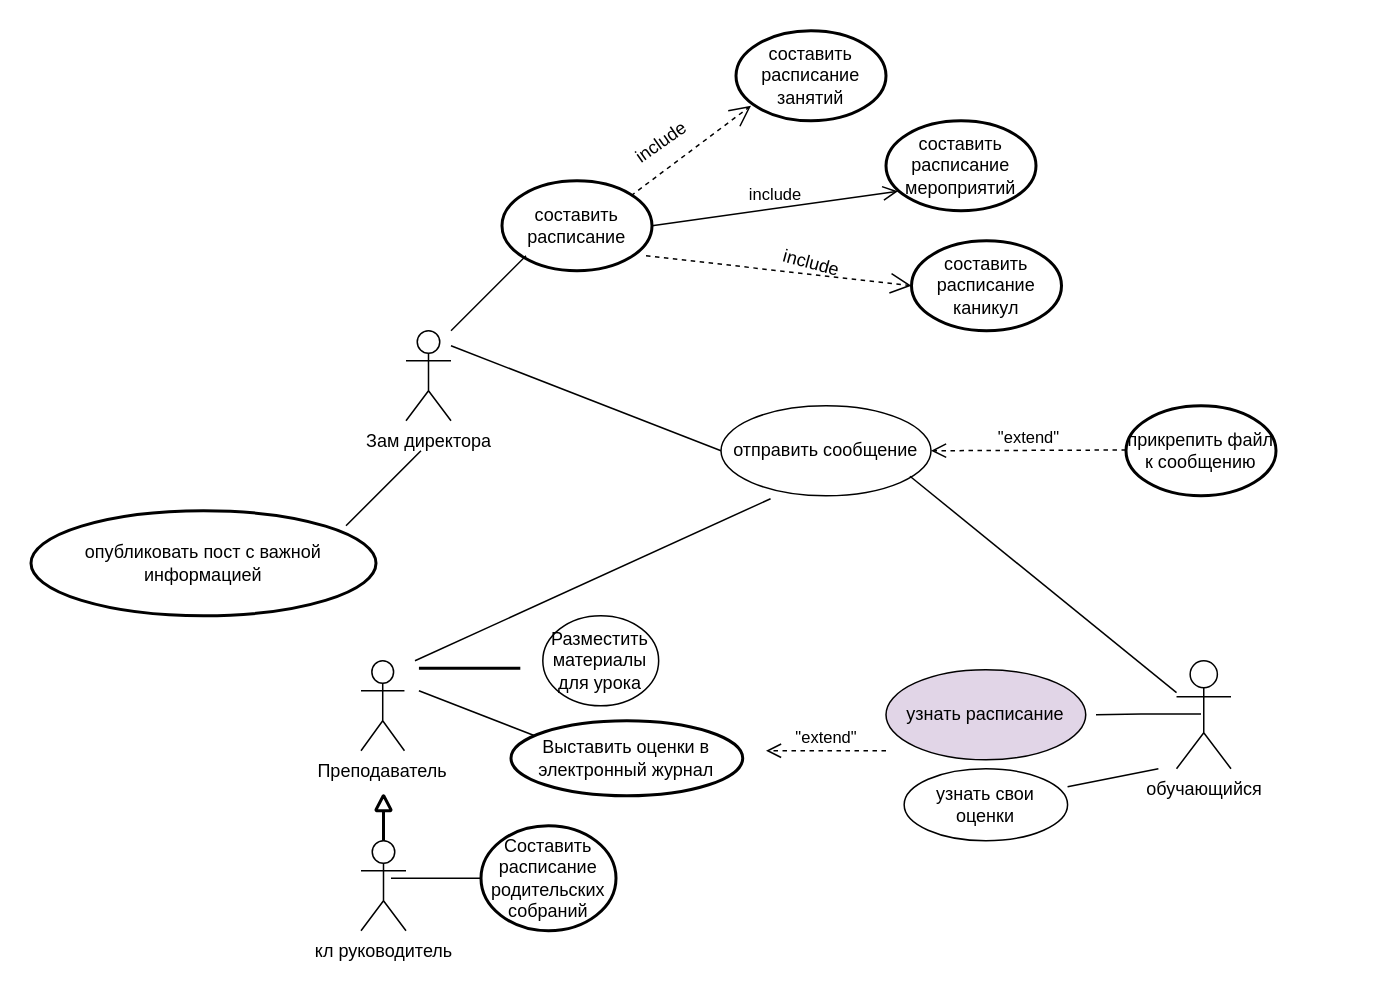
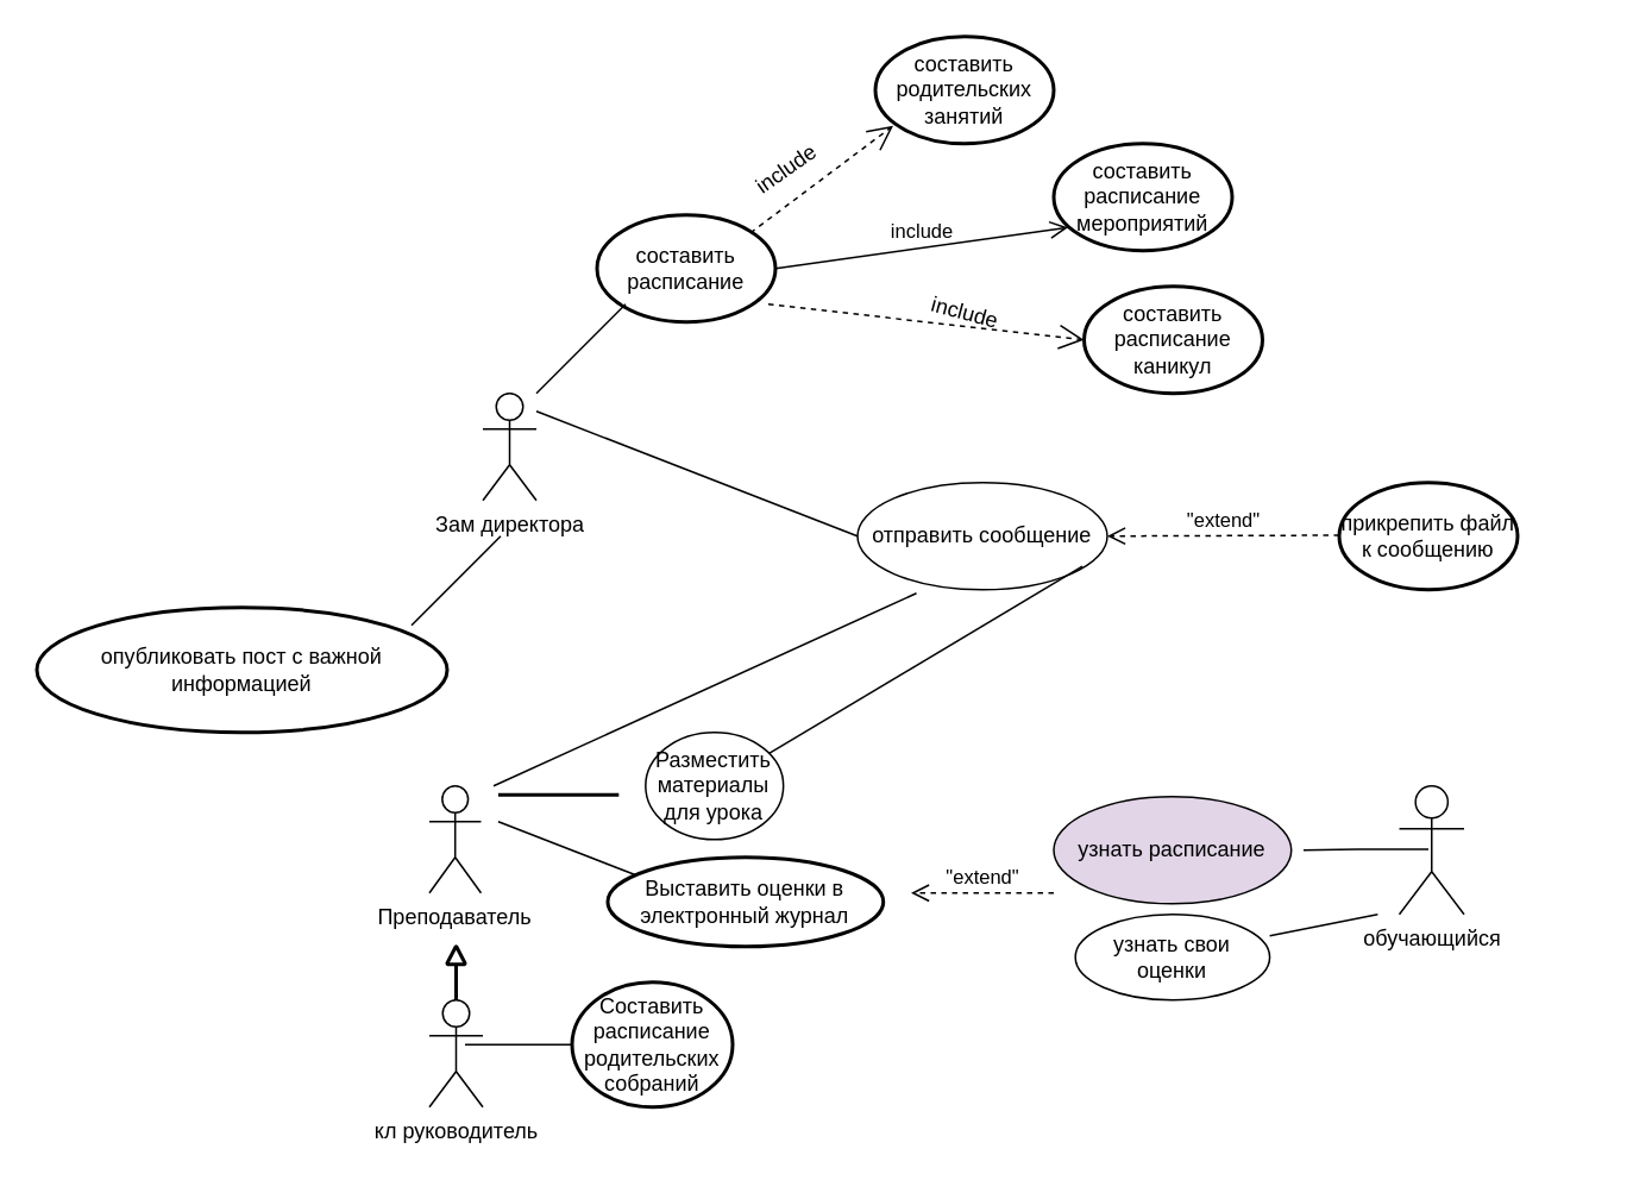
  <mxCell id="0" />
  <mxCell id="1" parent="0" />
  <mxCell id="2" value="" style="group" vertex="1" connectable="0" parent="1"><mxGeometry x="150" y="230" width="743" height="420" as="geometry" /></mxCell>
  <mxCell id="3" value="" style="group" vertex="1" connectable="0" parent="2"><mxGeometry x="60" y="150" width="640" height="270" as="geometry" /></mxCell>
  <mxCell id="4" value="&quot;extend&quot;" style="html=1;verticalAlign=bottom;endArrow=open;dashed=1;endSize=8;curved=0;rounded=0;" edge="1" parent="3"><mxGeometry relative="1" as="geometry"><mxPoint x="380" y="120" as="sourcePoint" /><mxPoint x="300" y="120" as="targetPoint" /><Array as="points"><mxPoint x="380" y="120" /></Array></mxGeometry></mxCell>
  <mxCell id="5" value="Преподаватель" style="shape=umlActor;verticalLabelPosition=bottom;verticalAlign=top;html=1;" vertex="1" parent="3"><mxGeometry x="30" y="60" width="28.966" height="60" as="geometry" /></mxCell>
  <mxCell id="6" value="Выставить оценки в электронный журнал" style="strokeWidth=2;html=1;shape=mxgraph.flowchart.start_1;whiteSpace=wrap;" vertex="1" parent="3"><mxGeometry x="130.002" y="100" width="154.483" height="50" as="geometry" /></mxCell>
  <mxCell id="7" value="" style="endArrow=none;html=1;rounded=0;" edge="1" parent="3"><mxGeometry width="50" height="50" relative="1" as="geometry"><mxPoint x="68.621" y="80" as="sourcePoint" /><mxPoint x="145.862" y="110" as="targetPoint" /></mxGeometry></mxCell>
  <mxCell id="8" value="Разместить материалы для урока" style="ellipse;whiteSpace=wrap;html=1;container=0;" vertex="1" parent="3"><mxGeometry x="151.21" y="30" width="77.241" height="60" as="geometry" /></mxCell>
  <mxCell id="9" value="" style="line;strokeWidth=2;html=1;" vertex="1" parent="3"><mxGeometry x="68.621" y="60" width="67.586" height="10" as="geometry" /></mxCell>
  <mxCell id="10" value="" style="group" vertex="1" connectable="0" parent="3"><mxGeometry x="380" y="60" width="230" height="120" as="geometry" /></mxCell>
  <mxCell id="11" value="" style="group" vertex="1" connectable="0" parent="10"><mxGeometry width="230" height="72" as="geometry" /></mxCell>
  <mxCell id="12" value="узнать расписание" style="ellipse;whiteSpace=wrap;html=1;fillColor=#e1d5e7;" vertex="1" parent="11"><mxGeometry y="6" width="133.158" height="60" as="geometry" /></mxCell>
  <mxCell id="13" value="" style="group" vertex="1" connectable="0" parent="11"><mxGeometry x="133.158" width="96.842" height="72" as="geometry" /></mxCell>
  <mxCell id="14" value="" style="group" vertex="1" connectable="0" parent="13"><mxGeometry x="60.526" width="36.316" height="72" as="geometry" /></mxCell>
  <mxCell id="15" value="обучающийся" style="shape=umlActor;verticalLabelPosition=bottom;verticalAlign=top;html=1;" vertex="1" parent="14"><mxGeometry width="36.316" height="72" as="geometry" /></mxCell>
  <mxCell id="16" value="" style="endArrow=none;html=1;rounded=0;" edge="1" parent="13"><mxGeometry relative="1" as="geometry"><mxPoint x="6.842" y="36" as="sourcePoint" /><mxPoint x="76.842" y="35.58" as="targetPoint" /><Array as="points"><mxPoint x="36.842" y="35.58" /></Array></mxGeometry></mxCell>
  <mxCell id="17" value="" style="endArrow=none;html=1;rounded=0;" edge="1" parent="11"><mxGeometry width="50" height="50" relative="1" as="geometry"><mxPoint x="121.053" y="84" as="sourcePoint" /><mxPoint x="181.579" y="72" as="targetPoint" /></mxGeometry></mxCell>
  <mxCell id="18" value="узнать свои оценки" style="ellipse;whiteSpace=wrap;html=1;" vertex="1" parent="10"><mxGeometry x="12.105" y="72" width="108.947" height="48" as="geometry" /></mxCell>
  <mxCell id="19" value="" style="endArrow=none;html=1;rounded=0;entryX=0.236;entryY=1.033;entryDx=0;entryDy=0;entryPerimeter=0;" edge="1" parent="3" target="27"><mxGeometry width="50" height="50" relative="1" as="geometry"><mxPoint x="66" y="60" as="sourcePoint" /><mxPoint x="156" y="-30" as="targetPoint" /></mxGeometry></mxCell>
  <mxCell id="20" value="" style="group" vertex="1" connectable="0" parent="3"><mxGeometry x="30" y="150" width="200" height="90" as="geometry" /></mxCell>
  <mxCell id="21" value="Составить расписание родительских собраний" style="strokeWidth=2;html=1;shape=mxgraph.flowchart.start_1;whiteSpace=wrap;" vertex="1" parent="20"><mxGeometry x="80" y="20" width="90" height="70" as="geometry" /></mxCell>
  <mxCell id="22" value="" style="group" vertex="1" connectable="0" parent="20"><mxGeometry width="30" height="90" as="geometry" /></mxCell>
  <mxCell id="23" value="кл руководитель" style="shape=umlActor;verticalLabelPosition=bottom;verticalAlign=top;html=1;container=0;" vertex="1" parent="22"><mxGeometry y="30" width="30" height="60" as="geometry" /></mxCell>
  <mxCell id="24" value="" style="strokeWidth=2;html=1;shape=mxgraph.flowchart.extract_or_measurement;whiteSpace=wrap;container=0;" vertex="1" parent="22"><mxGeometry x="10" width="10" height="10" as="geometry" /></mxCell>
  <mxCell id="25" value="" style="line;strokeWidth=2;direction=south;html=1;container=0;" vertex="1" parent="22"><mxGeometry x="10" y="10" width="10" height="20" as="geometry" /></mxCell>
  <mxCell id="26" value="" style="line;strokeWidth=1;rotatable=0;dashed=0;labelPosition=right;align=left;verticalAlign=middle;spacingTop=0;spacingLeft=6;points=[];portConstraint=eastwest;" vertex="1" parent="20"><mxGeometry x="20" y="50" width="60" height="10" as="geometry" /></mxCell>
  <mxCell id="27" value="отправить сообщение" style="ellipse;whiteSpace=wrap;html=1;" vertex="1" parent="2"><mxGeometry x="330" y="40" width="140" height="60" as="geometry" /></mxCell>
- <mxCell id="28" value="" style="endArrow=none;html=1;rounded=0;exitX=0.9;exitY=0.783;exitDx=0;exitDy=0;exitPerimeter=0;" edge="1" parent="2" source="27" target="15"><mxGeometry width="50" height="50" relative="1" as="geometry"><mxPoint x="550" y="120" as="sourcePoint" /><mxPoint x="600" y="70" as="targetPoint" /></mxGeometry></mxCell>
+ <mxCell id="28" value="" style="endArrow=none;html=1;rounded=0;exitX=0.9;exitY=0.783;exitDx=0;exitDy=0;exitPerimeter=0;" edge="1" parent="2" source="27" target="8"><mxGeometry width="50" height="50" relative="1" as="geometry"><mxPoint x="550" y="120" as="sourcePoint" /><mxPoint x="600" y="70" as="targetPoint" /></mxGeometry></mxCell>
  <mxCell id="29" value="" style="group" vertex="1" connectable="0" parent="2"><mxGeometry y="-10" width="150" height="190" as="geometry" /></mxCell>
  <mxCell id="30" value="Зам директора" style="shape=umlActor;verticalLabelPosition=bottom;verticalAlign=top;html=1;" vertex="1" parent="29"><mxGeometry x="120" width="30" height="60" as="geometry" /></mxCell>
  <mxCell id="31" value="опубликовать пост с важной информацией" style="strokeWidth=2;html=1;shape=mxgraph.flowchart.start_1;whiteSpace=wrap;" vertex="1" parent="29"><mxGeometry x="-130" y="120" width="230" height="70" as="geometry" /></mxCell>
  <mxCell id="32" value="" style="endArrow=none;html=1;rounded=0;" edge="1" parent="29"><mxGeometry width="50" height="50" relative="1" as="geometry"><mxPoint x="80" y="130" as="sourcePoint" /><mxPoint x="130" y="80" as="targetPoint" /><Array as="points" /></mxGeometry></mxCell>
  <mxCell id="33" value="" style="endArrow=none;html=1;rounded=0;" edge="1" parent="2"><mxGeometry width="50" height="50" relative="1" as="geometry"><mxPoint x="150" as="sourcePoint" /><mxPoint x="330" y="70" as="targetPoint" /></mxGeometry></mxCell>
  <mxCell id="34" value="" style="group" vertex="1" connectable="0" parent="2"><mxGeometry x="600" y="40" width="100" height="60" as="geometry" /></mxCell>
  <mxCell id="35" value="прикрепить файл к сообщению" style="strokeWidth=2;html=1;shape=mxgraph.flowchart.start_1;whiteSpace=wrap;" vertex="1" parent="34"><mxGeometry width="100" height="60" as="geometry" /></mxCell>
  <mxCell id="36" value="&quot;extend&quot;" style="html=1;verticalAlign=bottom;endArrow=open;dashed=1;endSize=8;curved=0;rounded=0;" edge="1" parent="34"><mxGeometry relative="1" as="geometry"><mxPoint y="29.5" as="sourcePoint" /><mxPoint x="-130" y="30" as="targetPoint" /><Array as="points"><mxPoint y="29.5" /></Array></mxGeometry></mxCell>
  <mxCell id="37" value="составить расписание" style="strokeWidth=2;html=1;shape=mxgraph.flowchart.start_1;whiteSpace=wrap;" vertex="1" parent="1"><mxGeometry x="334" y="120" width="100" height="60" as="geometry" /></mxCell>
  <mxCell id="38" value="" style="endArrow=none;html=1;rounded=0;" edge="1" parent="1"><mxGeometry width="50" height="50" relative="1" as="geometry"><mxPoint x="300" y="220" as="sourcePoint" /><mxPoint x="350" y="170" as="targetPoint" /></mxGeometry></mxCell>
  <mxCell id="39" value="" style="endArrow=open;endSize=12;dashed=1;html=1;rounded=0;" edge="1" parent="1"><mxGeometry width="160" relative="1" as="geometry"><mxPoint x="420" y="130" as="sourcePoint" /><mxPoint x="500" y="70" as="targetPoint" /><Array as="points" /></mxGeometry></mxCell>
  <mxCell id="40" value="include" style="text;html=1;align=center;verticalAlign=middle;resizable=0;points=[];autosize=1;strokeColor=none;fillColor=none;rotation=-35;" vertex="1" parent="1"><mxGeometry x="410" y="80" width="60" height="30" as="geometry" /></mxCell>
- <mxCell id="41" value="составить расписание занятий" style="strokeWidth=2;html=1;shape=mxgraph.flowchart.start_1;whiteSpace=wrap;" vertex="1" parent="1"><mxGeometry x="490" y="20" width="100" height="60" as="geometry" /></mxCell>
+ <mxCell id="41" value="составить родительских занятий" style="strokeWidth=2;html=1;shape=mxgraph.flowchart.start_1;whiteSpace=wrap;" vertex="1" parent="1"><mxGeometry x="490" y="20" width="100" height="60" as="geometry" /></mxCell>
  <mxCell id="42" value="составить расписание мероприятий" style="strokeWidth=2;html=1;shape=mxgraph.flowchart.start_1;whiteSpace=wrap;" vertex="1" parent="1"><mxGeometry x="590" y="80" width="100" height="60" as="geometry" /></mxCell>
  <mxCell id="43" value="составить расписание каникул" style="strokeWidth=2;html=1;shape=mxgraph.flowchart.start_1;whiteSpace=wrap;" vertex="1" parent="1"><mxGeometry x="607" y="160" width="100" height="60" as="geometry" /></mxCell>
  <mxCell id="44" value="include" style="html=1;verticalAlign=bottom;endArrow=open;dashed=0;endSize=8;curved=0;rounded=0;entryX=0.08;entryY=0.783;entryDx=0;entryDy=0;entryPerimeter=0;exitX=1;exitY=0.5;exitDx=0;exitDy=0;exitPerimeter=0;" edge="1" parent="1" source="37" target="42"><mxGeometry x="0.002" relative="1" as="geometry"><mxPoint x="440" y="150" as="sourcePoint" /><mxPoint x="430" y="160" as="targetPoint" /><mxPoint as="offset" /></mxGeometry></mxCell>
  <mxCell id="45" value="" style="endArrow=open;endSize=12;dashed=1;html=1;rounded=0;entryX=0;entryY=0.5;entryDx=0;entryDy=0;entryPerimeter=0;" edge="1" parent="1" target="43"><mxGeometry x="-1" y="149" width="160" relative="1" as="geometry"><mxPoint x="430" y="170" as="sourcePoint" /><mxPoint x="590" y="170" as="targetPoint" /><mxPoint x="-100" y="39" as="offset" /></mxGeometry></mxCell>
  <mxCell id="46" value="include" style="text;html=1;align=center;verticalAlign=middle;resizable=0;points=[];autosize=1;strokeColor=none;fillColor=none;rotation=15;" vertex="1" parent="1"><mxGeometry x="510" y="160" width="60" height="30" as="geometry" /></mxCell>
